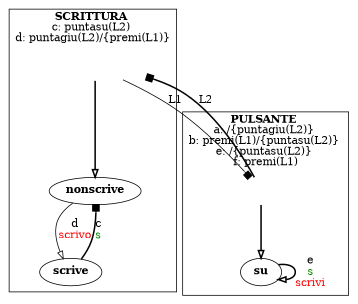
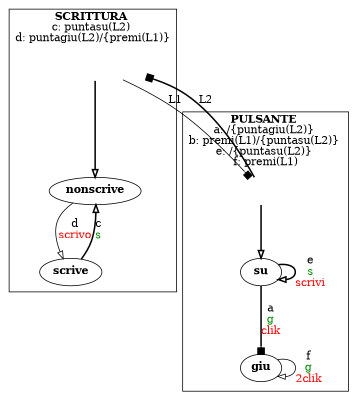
  digraph {
    compound=true
    node [shape=ellipse]
    edge [arrowhead=onormal style=bold]
    cSCRITTURA_start [style=invis]
    n2 [label=<<b>nonscrive</b>>]
    n3 [label=<<b>scrive</b>>]
    cPULSANTE_start [style=invis]
    n5 [label=<<b>su</b>>]
+   n6 [label=<<b>giu</b>>]
    subgraph cluster_1 {
      label=<<b>SCRITTURA</b> 		<br/>c: puntasu(L2) 		<br/>d: puntagiu(L2)/{premi(L1)}>
      cSCRITTURA_start
      n2
      n3
    }
    subgraph cluster_2 {
      label=<<b>PULSANTE</b> 		<br/>a: /{puntagiu(L2)} 		<br/>b: premi(L1)/{puntasu(L2)} 		<br/>e: /{puntasu(L2)} 		<br/>f: premi(L1)>
      cPULSANTE_start
      n5
+     n6
    }
    cSCRITTURA_start -> n2
    cSCRITTURA_start -> cPULSANTE_start [arrowhead=box label=L1 style=solid]
    n2 -> n3 [label=<d<br/><font color="red">scrivo</font>> style=solid]
-   n3 -> n2 [arrowhead=box label=<c<br/><font color="green4">s</font>>]
+   n3 -> n2 [label=<c<br/><font color="green4">s</font>>]
    cPULSANTE_start -> cSCRITTURA_start [arrowhead=box label=L2]
    cPULSANTE_start -> n5
    n5 -> n5 [label=<e<br/><font color="green4">s</font><br/><font color="red">scrivi</font>>]
+   n5 -> n6 [arrowhead=box label=<a<br/><font color="green4">g</font><br/><font color="red">clik</font>>]
+   n6 -> n6 [label=<f<br/><font color="green4">g</font><br/><font color="red">2clik</font>> style=solid]
  }
